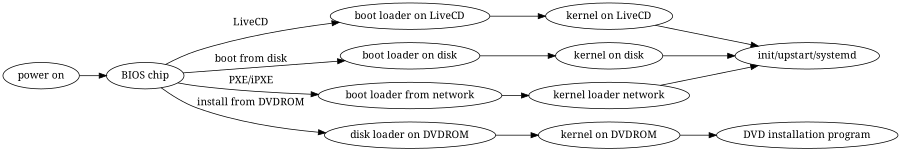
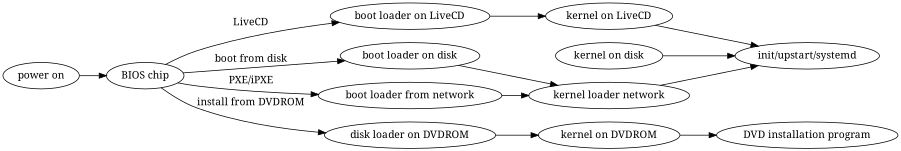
  digraph {
    fontname="Noto Serif"
    rankdir=LR
    node [fontname="Noto Serif"]
    edge [fontname="Noto Serif"]
    "power on"
    "BIOS chip"
    "boot loader on disk"
    "boot loader on LiveCD"
    "boot loader from network"
    n6 [label="disk loader on DVDROM"]
    "kernel on disk"
    "kernel on LiveCD"
    n9 [label="kernel loader network"]
    "kernel on DVDROM"
    "init/upstart/systemd"
    "DVD installation program"
    "power on" -> "BIOS chip"
    "BIOS chip" -> "boot loader on disk" [label="boot from disk"]
    "BIOS chip" -> "boot loader on LiveCD" [label=LiveCD]
    "BIOS chip" -> "boot loader from network" [label="PXE/iPXE"]
    "BIOS chip" -> n6 [label="install from DVDROM"]
-   "boot loader on disk" -> "kernel on disk"
+   "boot loader on disk" -> n9
    "boot loader on LiveCD" -> "kernel on LiveCD"
    "boot loader from network" -> n9
    n6 -> "kernel on DVDROM"
    "kernel on disk" -> "init/upstart/systemd"
    "kernel on LiveCD" -> "init/upstart/systemd"
    n9 -> "init/upstart/systemd"
    "kernel on DVDROM" -> "DVD installation program"
  }
